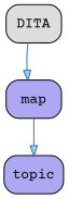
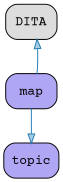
  strict digraph {
    fontname="Courier Prime"
    node [fillcolor="#AFA7F4" fontname="Courier Prime" shape=Mrecord style=filled]
    edge [color="#1f78b4" fillcolor="#a6cee3" fontname="Courier Prime"]
    n1 [fillcolor="#DDDDDD" label=DITA]
    n2 [label=map]
    n3 [label=topic]
-   n1 -> n2
+   n2 -> n1
    n2 -> n3
  }
